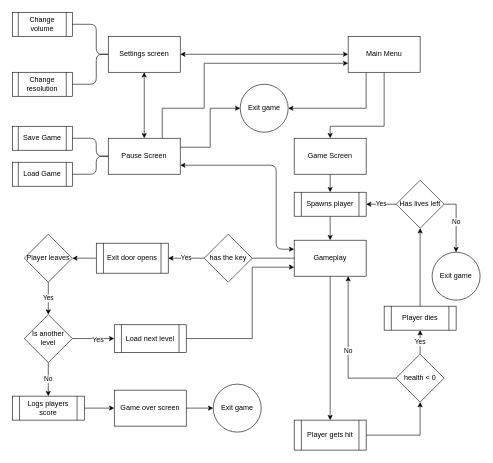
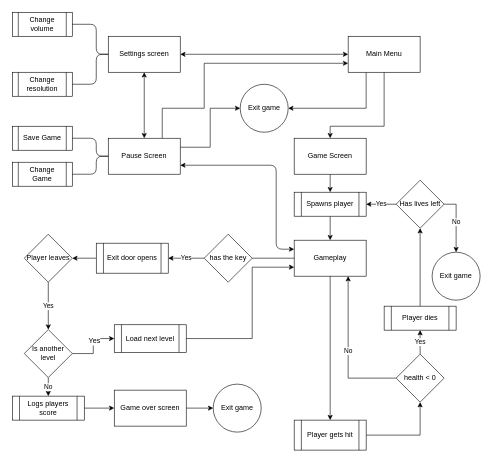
  <mxCell id="0" />
  <mxCell id="1" parent="0" />
  <mxCell id="2" style="edgeStyle=orthogonalEdgeStyle;rounded=0;orthogonalLoop=1;jettySize=auto;html=1;exitX=0.5;exitY=1;exitDx=0;exitDy=0;" edge="1" parent="1" source="4" target="10"><mxGeometry relative="1" as="geometry"><Array as="points"><mxPoint x="640" y="210" /><mxPoint x="550" y="210" /></Array></mxGeometry></mxCell>
  <mxCell id="3" style="edgeStyle=orthogonalEdgeStyle;rounded=0;orthogonalLoop=1;jettySize=auto;html=1;exitX=0.25;exitY=1;exitDx=0;exitDy=0;entryX=1;entryY=0.5;entryDx=0;entryDy=0;" edge="1" parent="1" source="4" target="11"><mxGeometry relative="1" as="geometry" /></mxCell>
  <mxCell id="4" value="Main Menu" style="rounded=0;whiteSpace=wrap;html=1;" vertex="1" parent="1"><mxGeometry x="580" y="60" width="120" height="60" as="geometry" /></mxCell>
  <mxCell id="5" value="Settings screen" style="rounded=0;whiteSpace=wrap;html=1;" vertex="1" parent="1"><mxGeometry x="180" y="60" width="120" height="60" as="geometry" /></mxCell>
  <mxCell id="6" style="edgeStyle=orthogonalEdgeStyle;rounded=0;orthogonalLoop=1;jettySize=auto;html=1;exitX=1;exitY=0.25;exitDx=0;exitDy=0;entryX=0;entryY=0.5;entryDx=0;entryDy=0;" edge="1" parent="1" source="8" target="11"><mxGeometry relative="1" as="geometry" /></mxCell>
  <mxCell id="7" style="edgeStyle=orthogonalEdgeStyle;rounded=0;orthogonalLoop=1;jettySize=auto;html=1;exitX=0.75;exitY=0;exitDx=0;exitDy=0;entryX=0;entryY=0.75;entryDx=0;entryDy=0;" edge="1" parent="1" source="8" target="4"><mxGeometry relative="1" as="geometry"><Array as="points"><mxPoint x="288" y="180" /><mxPoint x="340" y="180" /><mxPoint x="340" y="121" /></Array></mxGeometry></mxCell>
  <mxCell id="8" value="Pause Screen" style="rounded=0;whiteSpace=wrap;html=1;" vertex="1" parent="1"><mxGeometry x="180" y="230" width="120" height="60" as="geometry" /></mxCell>
  <mxCell id="9" style="edgeStyle=orthogonalEdgeStyle;rounded=0;orthogonalLoop=1;jettySize=auto;html=1;exitX=0.5;exitY=1;exitDx=0;exitDy=0;entryX=0.5;entryY=0;entryDx=0;entryDy=0;" edge="1" parent="1" source="10" target="28"><mxGeometry relative="1" as="geometry" /></mxCell>
  <mxCell id="10" value="Game Screen" style="rounded=0;whiteSpace=wrap;html=1;" vertex="1" parent="1"><mxGeometry x="490" y="230" width="120" height="60" as="geometry" /></mxCell>
  <mxCell id="11" value="Exit game" style="ellipse;whiteSpace=wrap;html=1;aspect=fixed;" vertex="1" parent="1"><mxGeometry x="400" y="140" width="80" height="80" as="geometry" /></mxCell>
  <mxCell id="12" value="" style="endArrow=classic;startArrow=classic;html=1;entryX=0;entryY=0.5;entryDx=0;entryDy=0;exitX=1;exitY=0.5;exitDx=0;exitDy=0;" edge="1" parent="1" source="5" target="4"><mxGeometry width="50" height="50" relative="1" as="geometry"><mxPoint x="200" y="380" as="sourcePoint" /><mxPoint x="250" y="330" as="targetPoint" /></mxGeometry></mxCell>
  <mxCell id="13" value="" style="endArrow=classic;startArrow=classic;html=1;entryX=0.5;entryY=1;entryDx=0;entryDy=0;exitX=0.5;exitY=0;exitDx=0;exitDy=0;" edge="1" parent="1" source="8" target="5"><mxGeometry width="50" height="50" relative="1" as="geometry"><mxPoint x="200" y="380" as="sourcePoint" /><mxPoint x="250" y="330" as="targetPoint" /></mxGeometry></mxCell>
  <mxCell id="14" value="" style="endArrow=classic;startArrow=classic;html=1;entryX=0;entryY=0.25;entryDx=0;entryDy=0;exitX=1;exitY=0.75;exitDx=0;exitDy=0;" edge="1" parent="1" source="8" target="32"><mxGeometry width="50" height="50" relative="1" as="geometry"><mxPoint x="200" y="380" as="sourcePoint" /><mxPoint x="250" y="330" as="targetPoint" /><Array as="points"><mxPoint x="460" y="275" /><mxPoint x="460" y="415" /></Array></mxGeometry></mxCell>
  <mxCell id="15" value="Save Game" style="shape=process;whiteSpace=wrap;html=1;backgroundOutline=1;" vertex="1" parent="1"><mxGeometry x="20" y="210" width="100" height="40" as="geometry" /></mxCell>
  <mxCell id="16" value="Change volume" style="shape=process;whiteSpace=wrap;html=1;backgroundOutline=1;" vertex="1" parent="1"><mxGeometry x="20" y="20" width="100" height="40" as="geometry" /></mxCell>
- <mxCell id="17" value="Load Game" style="shape=process;whiteSpace=wrap;html=1;backgroundOutline=1;" vertex="1" parent="1"><mxGeometry x="20" y="270" width="100" height="40" as="geometry" /></mxCell>
+ <mxCell id="17" value="Change Game" style="shape=process;whiteSpace=wrap;html=1;backgroundOutline=1;" vertex="1" parent="1"><mxGeometry x="20" y="270" width="100" height="40" as="geometry" /></mxCell>
  <mxCell id="18" value="Change resolution" style="shape=process;whiteSpace=wrap;html=1;backgroundOutline=1;" vertex="1" parent="1"><mxGeometry x="20" y="120" width="100" height="40" as="geometry" /></mxCell>
  <mxCell id="19" value="" style="endArrow=none;html=1;entryX=0;entryY=0.5;entryDx=0;entryDy=0;exitX=1;exitY=0.5;exitDx=0;exitDy=0;" edge="1" parent="1" source="18" target="5"><mxGeometry width="50" height="50" relative="1" as="geometry"><mxPoint x="20" y="380" as="sourcePoint" /><mxPoint x="70" y="330" as="targetPoint" /><Array as="points"><mxPoint x="160" y="140" /><mxPoint x="160" y="90" /></Array></mxGeometry></mxCell>
  <mxCell id="20" value="" style="endArrow=none;html=1;entryX=0;entryY=0.5;entryDx=0;entryDy=0;exitX=1;exitY=0.5;exitDx=0;exitDy=0;" edge="1" parent="1" source="16" target="5"><mxGeometry width="50" height="50" relative="1" as="geometry"><mxPoint x="20" y="380" as="sourcePoint" /><mxPoint x="70" y="330" as="targetPoint" /><Array as="points"><mxPoint x="160" y="40" /><mxPoint x="160" y="90" /></Array></mxGeometry></mxCell>
  <mxCell id="21" value="" style="endArrow=none;html=1;entryX=1;entryY=0.5;entryDx=0;entryDy=0;exitX=0;exitY=0.5;exitDx=0;exitDy=0;" edge="1" parent="1" source="8" target="15"><mxGeometry width="50" height="50" relative="1" as="geometry"><mxPoint x="20" y="380" as="sourcePoint" /><mxPoint x="70" y="330" as="targetPoint" /><Array as="points"><mxPoint x="160" y="260" /><mxPoint x="160" y="230" /></Array></mxGeometry></mxCell>
  <mxCell id="22" value="" style="endArrow=none;html=1;entryX=1;entryY=0.5;entryDx=0;entryDy=0;exitX=0;exitY=0.5;exitDx=0;exitDy=0;" edge="1" parent="1" source="8" target="17"><mxGeometry width="50" height="50" relative="1" as="geometry"><mxPoint x="20" y="380" as="sourcePoint" /><mxPoint x="70" y="330" as="targetPoint" /><Array as="points"><mxPoint x="160" y="260" /><mxPoint x="160" y="290" /></Array></mxGeometry></mxCell>
  <mxCell id="23" value="No" style="edgeStyle=orthogonalEdgeStyle;rounded=0;orthogonalLoop=1;jettySize=auto;html=1;exitX=1;exitY=0.5;exitDx=0;exitDy=0;entryX=0.5;entryY=0;entryDx=0;entryDy=0;" edge="1" parent="1" source="25" target="26"><mxGeometry relative="1" as="geometry" /></mxCell>
  <mxCell id="24" value="Yes" style="edgeStyle=orthogonalEdgeStyle;rounded=0;orthogonalLoop=1;jettySize=auto;html=1;exitX=0;exitY=0.5;exitDx=0;exitDy=0;entryX=1;entryY=0.5;entryDx=0;entryDy=0;" edge="1" parent="1" source="25" target="28"><mxGeometry relative="1" as="geometry" /></mxCell>
  <mxCell id="25" value="Has lives left" style="rhombus;whiteSpace=wrap;html=1;" vertex="1" parent="1"><mxGeometry x="660" y="300" width="80" height="80" as="geometry" /></mxCell>
  <mxCell id="26" value="Exit game" style="ellipse;whiteSpace=wrap;html=1;aspect=fixed;" vertex="1" parent="1"><mxGeometry x="720" y="420" width="80" height="80" as="geometry" /></mxCell>
  <mxCell id="27" style="edgeStyle=orthogonalEdgeStyle;rounded=0;orthogonalLoop=1;jettySize=auto;html=1;exitX=0.5;exitY=1;exitDx=0;exitDy=0;entryX=0.5;entryY=0;entryDx=0;entryDy=0;" edge="1" parent="1" source="28" target="32"><mxGeometry relative="1" as="geometry" /></mxCell>
  <mxCell id="28" value="Spawns player" style="shape=process;whiteSpace=wrap;html=1;backgroundOutline=1;" vertex="1" parent="1"><mxGeometry x="490" y="320" width="120" height="40" as="geometry" /></mxCell>
  <mxCell id="29" style="edgeStyle=orthogonalEdgeStyle;rounded=0;orthogonalLoop=1;jettySize=auto;html=1;exitX=0.5;exitY=0;exitDx=0;exitDy=0;entryX=0.5;entryY=1;entryDx=0;entryDy=0;" edge="1" parent="1" source="30" target="25"><mxGeometry relative="1" as="geometry" /></mxCell>
  <mxCell id="30" value="Player dies" style="shape=process;whiteSpace=wrap;html=1;backgroundOutline=1;" vertex="1" parent="1"><mxGeometry x="640" y="510" width="120" height="40" as="geometry" /></mxCell>
  <mxCell id="31" style="edgeStyle=orthogonalEdgeStyle;rounded=0;orthogonalLoop=1;jettySize=auto;html=1;exitX=0.5;exitY=1;exitDx=0;exitDy=0;entryX=0.5;entryY=0;entryDx=0;entryDy=0;" edge="1" parent="1" source="32" target="55"><mxGeometry relative="1" as="geometry" /></mxCell>
  <mxCell id="32" value="Gameplay" style="rounded=0;whiteSpace=wrap;html=1;" vertex="1" parent="1"><mxGeometry x="490" y="400" width="120" height="60" as="geometry" /></mxCell>
  <mxCell id="33" value="Yes" style="edgeStyle=orthogonalEdgeStyle;rounded=0;orthogonalLoop=1;jettySize=auto;html=1;exitX=0.5;exitY=0;exitDx=0;exitDy=0;entryX=0.5;entryY=1;entryDx=0;entryDy=0;" edge="1" parent="1" source="35" target="30"><mxGeometry relative="1" as="geometry" /></mxCell>
  <mxCell id="34" value="No" style="edgeStyle=orthogonalEdgeStyle;rounded=0;orthogonalLoop=1;jettySize=auto;html=1;exitX=0;exitY=0.5;exitDx=0;exitDy=0;entryX=0.75;entryY=1;entryDx=0;entryDy=0;" edge="1" parent="1" source="35" target="32"><mxGeometry relative="1" as="geometry" /></mxCell>
  <mxCell id="35" value="health &amp;lt; 0" style="rhombus;whiteSpace=wrap;html=1;" vertex="1" parent="1"><mxGeometry x="660" y="590" width="80" height="80" as="geometry" /></mxCell>
  <mxCell id="36" value="Yes" style="edgeStyle=orthogonalEdgeStyle;rounded=0;orthogonalLoop=1;jettySize=auto;html=1;exitX=0;exitY=0.5;exitDx=0;exitDy=0;entryX=1;entryY=0.5;entryDx=0;entryDy=0;" edge="1" parent="1" source="37" target="49"><mxGeometry relative="1" as="geometry" /></mxCell>
  <mxCell id="37" value="has the key" style="rhombus;whiteSpace=wrap;html=1;" vertex="1" parent="1"><mxGeometry x="340" y="390" width="80" height="80" as="geometry" /></mxCell>
  <mxCell id="38" value="" style="endArrow=none;html=1;entryX=0;entryY=0.5;entryDx=0;entryDy=0;exitX=1;exitY=0.5;exitDx=0;exitDy=0;" edge="1" parent="1" source="37" target="32"><mxGeometry width="50" height="50" relative="1" as="geometry"><mxPoint x="20" y="740" as="sourcePoint" /><mxPoint x="70" y="690" as="targetPoint" /></mxGeometry></mxCell>
  <mxCell id="39" style="edgeStyle=orthogonalEdgeStyle;rounded=0;orthogonalLoop=1;jettySize=auto;html=1;exitX=1;exitY=0.5;exitDx=0;exitDy=0;entryX=0;entryY=0.5;entryDx=0;entryDy=0;" edge="1" parent="1" source="42" target="45"><mxGeometry relative="1" as="geometry" /></mxCell>
  <mxCell id="40" value="Yes" style="text;html=1;resizable=0;points=[];align=center;verticalAlign=middle;labelBackgroundColor=#ffffff;" vertex="1" connectable="0" parent="39"><mxGeometry x="0.194" y="-1" relative="1" as="geometry"><mxPoint as="offset" /></mxGeometry></mxCell>
  <mxCell id="41" value="No" style="edgeStyle=orthogonalEdgeStyle;rounded=0;orthogonalLoop=1;jettySize=auto;html=1;exitX=0.5;exitY=1;exitDx=0;exitDy=0;entryX=0.5;entryY=0;entryDx=0;entryDy=0;" edge="1" parent="1" source="42" target="53"><mxGeometry relative="1" as="geometry" /></mxCell>
- <mxCell id="42" value="Is another level" style="rhombus;whiteSpace=wrap;html=1;" vertex="1" parent="1"><mxGeometry x="40" y="524" width="80" height="80" as="geometry" /></mxCell>
+ <mxCell id="42" value="Is another level" style="rhombus;whiteSpace=wrap;html=1;" vertex="1" parent="1"><mxGeometry x="40" y="549" width="80" height="80" as="geometry" /></mxCell>
  <mxCell id="43" value="Exit game" style="ellipse;whiteSpace=wrap;html=1;aspect=fixed;" vertex="1" parent="1"><mxGeometry x="355" y="640" width="80" height="80" as="geometry" /></mxCell>
  <mxCell id="44" style="edgeStyle=orthogonalEdgeStyle;rounded=0;orthogonalLoop=1;jettySize=auto;html=1;exitX=1;exitY=0.5;exitDx=0;exitDy=0;entryX=0;entryY=0.75;entryDx=0;entryDy=0;" edge="1" parent="1" source="45" target="32"><mxGeometry relative="1" as="geometry"><Array as="points"><mxPoint x="420" y="564" /><mxPoint x="420" y="445" /></Array></mxGeometry></mxCell>
  <mxCell id="45" value="Load next level" style="shape=process;whiteSpace=wrap;html=1;backgroundOutline=1;" vertex="1" parent="1"><mxGeometry x="190" y="541" width="120" height="46" as="geometry" /></mxCell>
  <mxCell id="46" value="Yes" style="edgeStyle=orthogonalEdgeStyle;rounded=0;orthogonalLoop=1;jettySize=auto;html=1;exitX=0.5;exitY=1;exitDx=0;exitDy=0;entryX=0.5;entryY=0;entryDx=0;entryDy=0;" edge="1" parent="1" source="47" target="42"><mxGeometry relative="1" as="geometry" /></mxCell>
  <mxCell id="47" value="Player leaves" style="rhombus;whiteSpace=wrap;html=1;" vertex="1" parent="1"><mxGeometry x="40" y="390" width="80" height="80" as="geometry" /></mxCell>
  <mxCell id="48" style="edgeStyle=orthogonalEdgeStyle;rounded=0;orthogonalLoop=1;jettySize=auto;html=1;exitX=0;exitY=0.5;exitDx=0;exitDy=0;entryX=1;entryY=0.5;entryDx=0;entryDy=0;" edge="1" parent="1" source="49" target="47"><mxGeometry relative="1" as="geometry" /></mxCell>
  <mxCell id="49" value="Exit door opens" style="shape=process;whiteSpace=wrap;html=1;backgroundOutline=1;" vertex="1" parent="1"><mxGeometry x="160" y="405" width="120" height="50" as="geometry" /></mxCell>
  <mxCell id="50" style="edgeStyle=orthogonalEdgeStyle;rounded=0;orthogonalLoop=1;jettySize=auto;html=1;exitX=1;exitY=0.5;exitDx=0;exitDy=0;entryX=0;entryY=0.5;entryDx=0;entryDy=0;" edge="1" parent="1" source="51" target="43"><mxGeometry relative="1" as="geometry" /></mxCell>
  <mxCell id="51" value="Game over screen" style="rounded=0;whiteSpace=wrap;html=1;" vertex="1" parent="1"><mxGeometry x="190" y="650" width="120" height="60" as="geometry" /></mxCell>
  <mxCell id="52" style="edgeStyle=orthogonalEdgeStyle;rounded=0;orthogonalLoop=1;jettySize=auto;html=1;exitX=1;exitY=0.5;exitDx=0;exitDy=0;entryX=0;entryY=0.5;entryDx=0;entryDy=0;" edge="1" parent="1" source="53" target="51"><mxGeometry relative="1" as="geometry" /></mxCell>
  <mxCell id="53" value="Logs players score" style="shape=process;whiteSpace=wrap;html=1;backgroundOutline=1;" vertex="1" parent="1"><mxGeometry x="20" y="660" width="120" height="40" as="geometry" /></mxCell>
  <mxCell id="54" style="edgeStyle=orthogonalEdgeStyle;rounded=0;orthogonalLoop=1;jettySize=auto;html=1;exitX=1;exitY=0.5;exitDx=0;exitDy=0;entryX=0.5;entryY=1;entryDx=0;entryDy=0;" edge="1" parent="1" source="55" target="35"><mxGeometry relative="1" as="geometry" /></mxCell>
  <mxCell id="55" value="Player gets hit" style="shape=process;whiteSpace=wrap;html=1;backgroundOutline=1;" vertex="1" parent="1"><mxGeometry x="490" y="700" width="120" height="50" as="geometry" /></mxCell>
